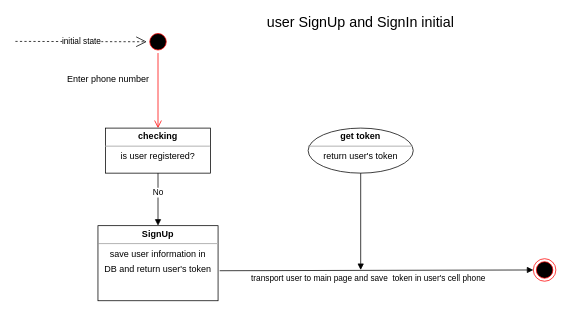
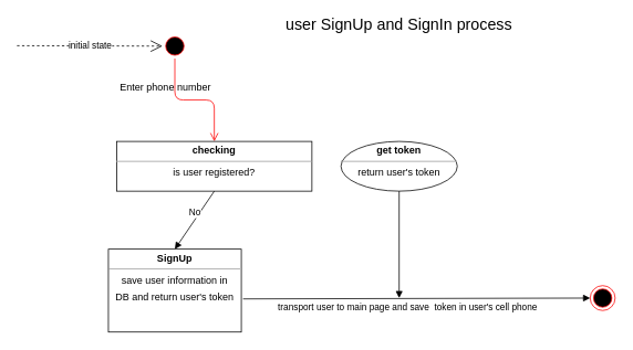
  <mxCell id="0" />
  <mxCell id="1" parent="0" />
  <mxCell id="2" value="" style="ellipse;html=1;shape=startState;fillColor=#000000;strokeColor=#ff0000;" vertex="1" parent="1"><mxGeometry x="195" y="40" width="30" height="30" as="geometry" /></mxCell>
  <mxCell id="3" value="" style="edgeStyle=orthogonalEdgeStyle;html=1;verticalAlign=bottom;endArrow=open;endSize=8;strokeColor=#ff0000;entryX=0.5;entryY=0;entryDx=0;entryDy=0;" edge="1" source="2" parent="1" target="5"><mxGeometry relative="1" as="geometry"><mxPoint x="215" y="140" as="targetPoint" /></mxGeometry></mxCell>
- <mxCell id="4" value="Enter phone number" style="text;align=center;fontStyle=0;verticalAlign=middle;spacingLeft=3;spacingRight=3;strokeColor=none;rotatable=0;points=[[0,0.5],[1,0.5]];portConstraint=eastwest;" vertex="1" parent="1"><mxGeometry x="39" y="89" width="210" height="30" as="geometry" /></mxCell>
- <mxCell id="5" value="&lt;p style=&quot;margin: 0px ; margin-top: 4px ; text-align: center&quot;&gt;&lt;b&gt;checking&lt;/b&gt;&lt;/p&gt;&lt;hr size=&quot;1&quot;&gt;&lt;div style=&quot;height: 2px&quot;&gt;&lt;div style=&quot;text-align: center&quot;&gt;is user registered?&lt;/div&gt;&lt;/div&gt;" style="verticalAlign=top;align=left;overflow=fill;fontSize=12;fontFamily=Helvetica;html=1;" vertex="1" parent="1"><mxGeometry x="140" y="170" width="140" height="60" as="geometry" /></mxCell>
+ <mxCell id="4" value="Enter phone number" style="text;align=center;fontStyle=0;verticalAlign=middle;spacingLeft=3;spacingRight=3;strokeColor=none;rotatable=0;points=[[0,0.5],[1,0.5]];portConstraint=eastwest;" vertex="1" parent="1"><mxGeometry x="94" y="89" width="210" height="30" as="geometry" /></mxCell>
+ <mxCell id="5" value="&lt;p style=&quot;margin: 0px ; margin-top: 4px ; text-align: center&quot;&gt;&lt;b&gt;checking&lt;/b&gt;&lt;/p&gt;&lt;hr size=&quot;1&quot;&gt;&lt;div style=&quot;height: 2px&quot;&gt;&lt;div style=&quot;text-align: center&quot;&gt;is user registered?&lt;/div&gt;&lt;/div&gt;" style="verticalAlign=top;align=left;overflow=fill;fontSize=12;fontFamily=Helvetica;html=1;" vertex="1" parent="1"><mxGeometry x="140" y="170" width="235" height="60" as="geometry" /></mxCell>
  <mxCell id="6" value="&lt;p style=&quot;margin: 0px ; margin-top: 4px ; text-align: center&quot;&gt;&lt;b&gt;get token&lt;/b&gt;&lt;/p&gt;&lt;hr size=&quot;1&quot; style=&quot;text-align: center&quot;&gt;&lt;div style=&quot;height: 2px&quot;&gt;&lt;div style=&quot;text-align: center&quot;&gt;return user's token&lt;/div&gt;&lt;/div&gt;" style="ellipse;verticalAlign=top;align=left;overflow=fill;fontSize=12;fontFamily=Helvetica;html=1;" vertex="1" parent="1"><mxGeometry x="410" y="170" width="140" height="60" as="geometry" /></mxCell>
  <mxCell id="7" value="&lt;p style=&quot;margin: 0px ; margin-top: 4px ; text-align: center&quot;&gt;&lt;b&gt;SignUp&lt;/b&gt;&lt;/p&gt;&lt;hr size=&quot;1&quot; style=&quot;text-align: center&quot;&gt;&lt;div style=&quot;text-align: center ; height: 2px&quot;&gt;save user information in&lt;/div&gt;&lt;div style=&quot;text-align: center ; height: 2px&quot;&gt;&lt;br&gt;&lt;/div&gt;&lt;div style=&quot;text-align: center ; height: 2px&quot;&gt;&lt;br&gt;&lt;/div&gt;&lt;div style=&quot;text-align: center ; height: 2px&quot;&gt;&lt;br&gt;&lt;/div&gt;&lt;div style=&quot;text-align: center ; height: 2px&quot;&gt;&lt;br&gt;&lt;/div&gt;&lt;div style=&quot;text-align: center ; height: 2px&quot;&gt;&lt;br&gt;&lt;/div&gt;&lt;div style=&quot;text-align: center ; height: 2px&quot;&gt;&lt;br&gt;&lt;/div&gt;&lt;div style=&quot;text-align: center ; height: 2px&quot;&gt;&lt;br&gt;&lt;/div&gt;&lt;div style=&quot;text-align: center ; height: 2px&quot;&gt;&lt;br&gt;&lt;/div&gt;&lt;div style=&quot;text-align: center ; height: 2px&quot;&gt;&lt;br&gt;&lt;/div&gt;&lt;div style=&quot;height: 2px&quot;&gt;&lt;div style=&quot;text-align: center&quot;&gt;DB and return user's token&lt;/div&gt;&lt;/div&gt;" style="verticalAlign=top;align=left;overflow=fill;fontSize=12;fontFamily=Helvetica;html=1;" vertex="1" parent="1"><mxGeometry x="130" y="300" width="160" height="100" as="geometry" /></mxCell>
  <mxCell id="8" value="No" style="html=1;verticalAlign=bottom;endArrow=block;exitX=0.5;exitY=1;exitDx=0;exitDy=0;entryX=0.5;entryY=0;entryDx=0;entryDy=0;" edge="1" parent="1" source="5" target="7"><mxGeometry width="80" relative="1" as="geometry"><mxPoint x="190" y="260" as="sourcePoint" /><mxPoint x="270" y="260" as="targetPoint" /></mxGeometry></mxCell>
- <mxCell id="9" value="&lt;font style=&quot;font-size: 19px&quot;&gt;user SignUp and SignIn initial&lt;/font&gt;" style="text;html=1;strokeColor=none;fillColor=none;align=center;verticalAlign=middle;whiteSpace=wrap;rounded=0;" vertex="1" parent="1"><mxGeometry x="340" y="20" width="280" height="20" as="geometry" /></mxCell>
+ <mxCell id="9" value="&lt;font style=&quot;font-size: 19px&quot;&gt;user SignUp and SignIn process&lt;/font&gt;" style="text;html=1;strokeColor=none;fillColor=none;align=center;verticalAlign=middle;whiteSpace=wrap;rounded=0;" vertex="1" parent="1"><mxGeometry x="340" y="20" width="280" height="20" as="geometry" /></mxCell>
  <mxCell id="10" value="" style="ellipse;html=1;shape=endState;fillColor=#000000;strokeColor=#ff0000;" vertex="1" parent="1"><mxGeometry x="710" y="344" width="30" height="30" as="geometry" /></mxCell>
  <mxCell id="11" value="transport user to main page and save &amp;nbsp;token in user's cell phone" style="html=1;verticalAlign=bottom;endArrow=block;exitX=1.013;exitY=0.6;exitDx=0;exitDy=0;exitPerimeter=0;entryX=0;entryY=0.5;entryDx=0;entryDy=0;" edge="1" parent="1" source="7" target="10"><mxGeometry x="-0.053" y="-19" width="80" relative="1" as="geometry"><mxPoint x="320" y="359" as="sourcePoint" /><mxPoint x="400" y="359" as="targetPoint" /><mxPoint as="offset" /></mxGeometry></mxCell>
  <mxCell id="12" value="" style="html=1;verticalAlign=bottom;endArrow=block;exitX=0.5;exitY=1;exitDx=0;exitDy=0;" edge="1" parent="1" source="6"><mxGeometry width="80" relative="1" as="geometry"><mxPoint x="460" y="279" as="sourcePoint" /><mxPoint x="480" y="359" as="targetPoint" /></mxGeometry></mxCell>
  <mxCell id="13" value="initial state" style="endArrow=open;endSize=12;dashed=1;html=1;entryX=0;entryY=0.5;entryDx=0;entryDy=0;" edge="1" parent="1" target="2"><mxGeometry width="160" relative="1" as="geometry"><mxPoint x="20" y="54.5" as="sourcePoint" /><mxPoint x="180" y="54.5" as="targetPoint" /></mxGeometry></mxCell>
